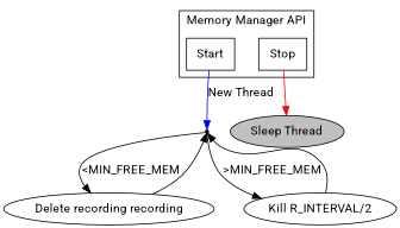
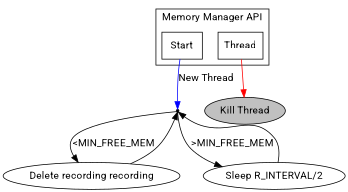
  digraph {
    fontname=Roboto
    node [fontname=Roboto]
    edge [fontname=Roboto]
    n1 [label=Start shape=box]
-   n2 [label=Stop shape=box]
+   n2 [label=Thread shape=box]
    g_g [shape=point]
-   n4 [fillcolor=grey label="Sleep Thread" style=filled]
+   n4 [fillcolor=grey label="Kill Thread" style=filled]
    n5 [label="Delete recording recording"]
-   n6 [label="Kill R_INTERVAL/2"]
+   n6 [label="Sleep R_INTERVAL/2"]
    subgraph cluster_1 {
      label="Memory Manager API"
      n1
      n2
    }
    n1 -> g_g [color=blue label="New Thread"]
    n2 -> n4 [color=red]
    g_g -> n5 [label="<MIN_FREE_MEM"]
    g_g -> n6 [label=">MIN_FREE_MEM"]
    n5 -> g_g
    n6 -> g_g
  }
